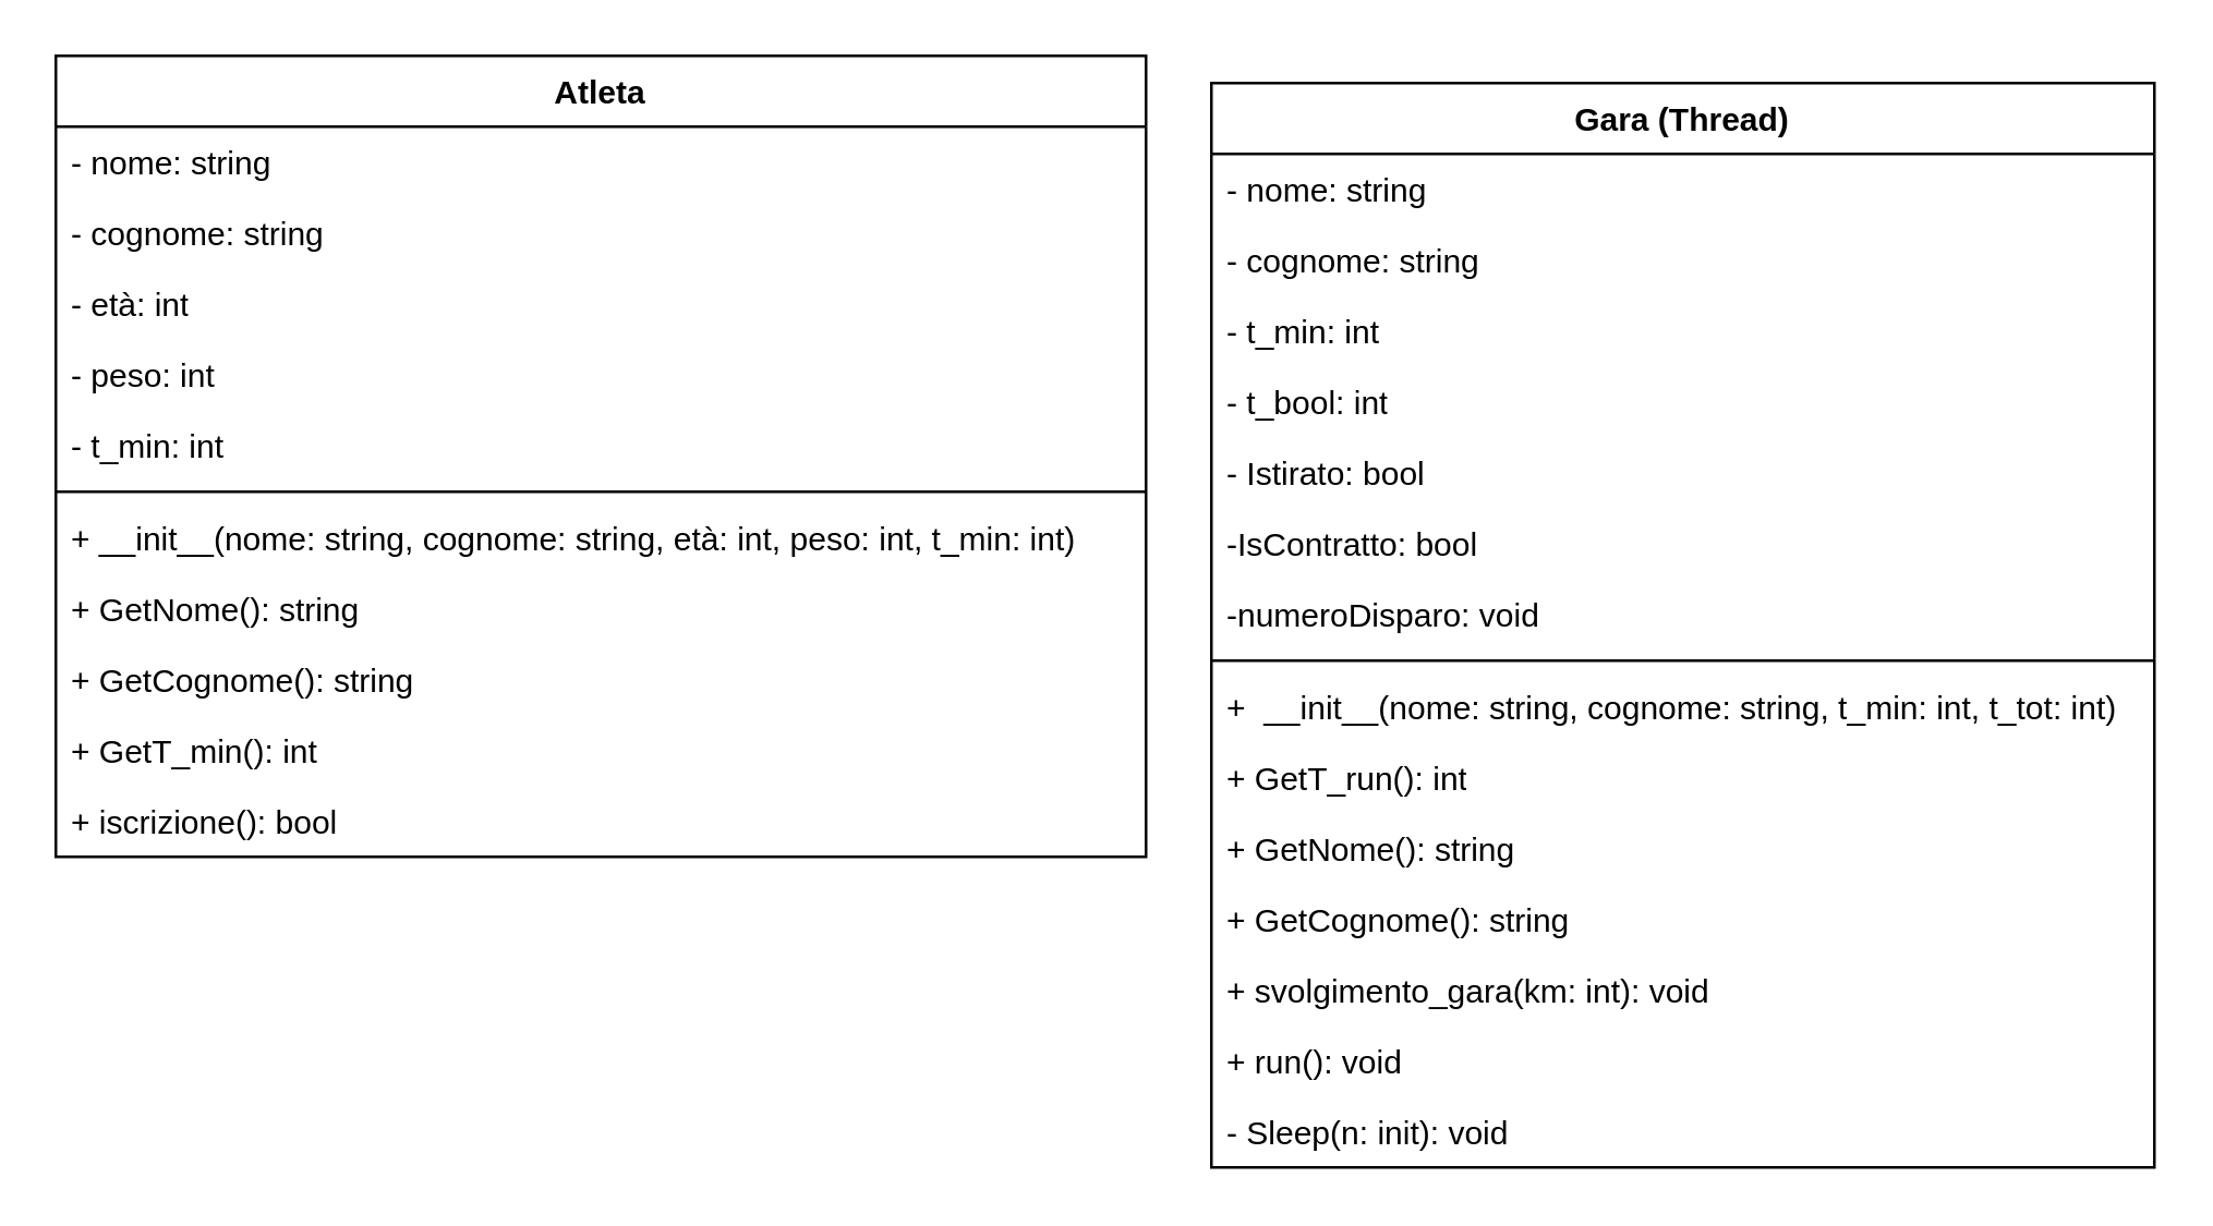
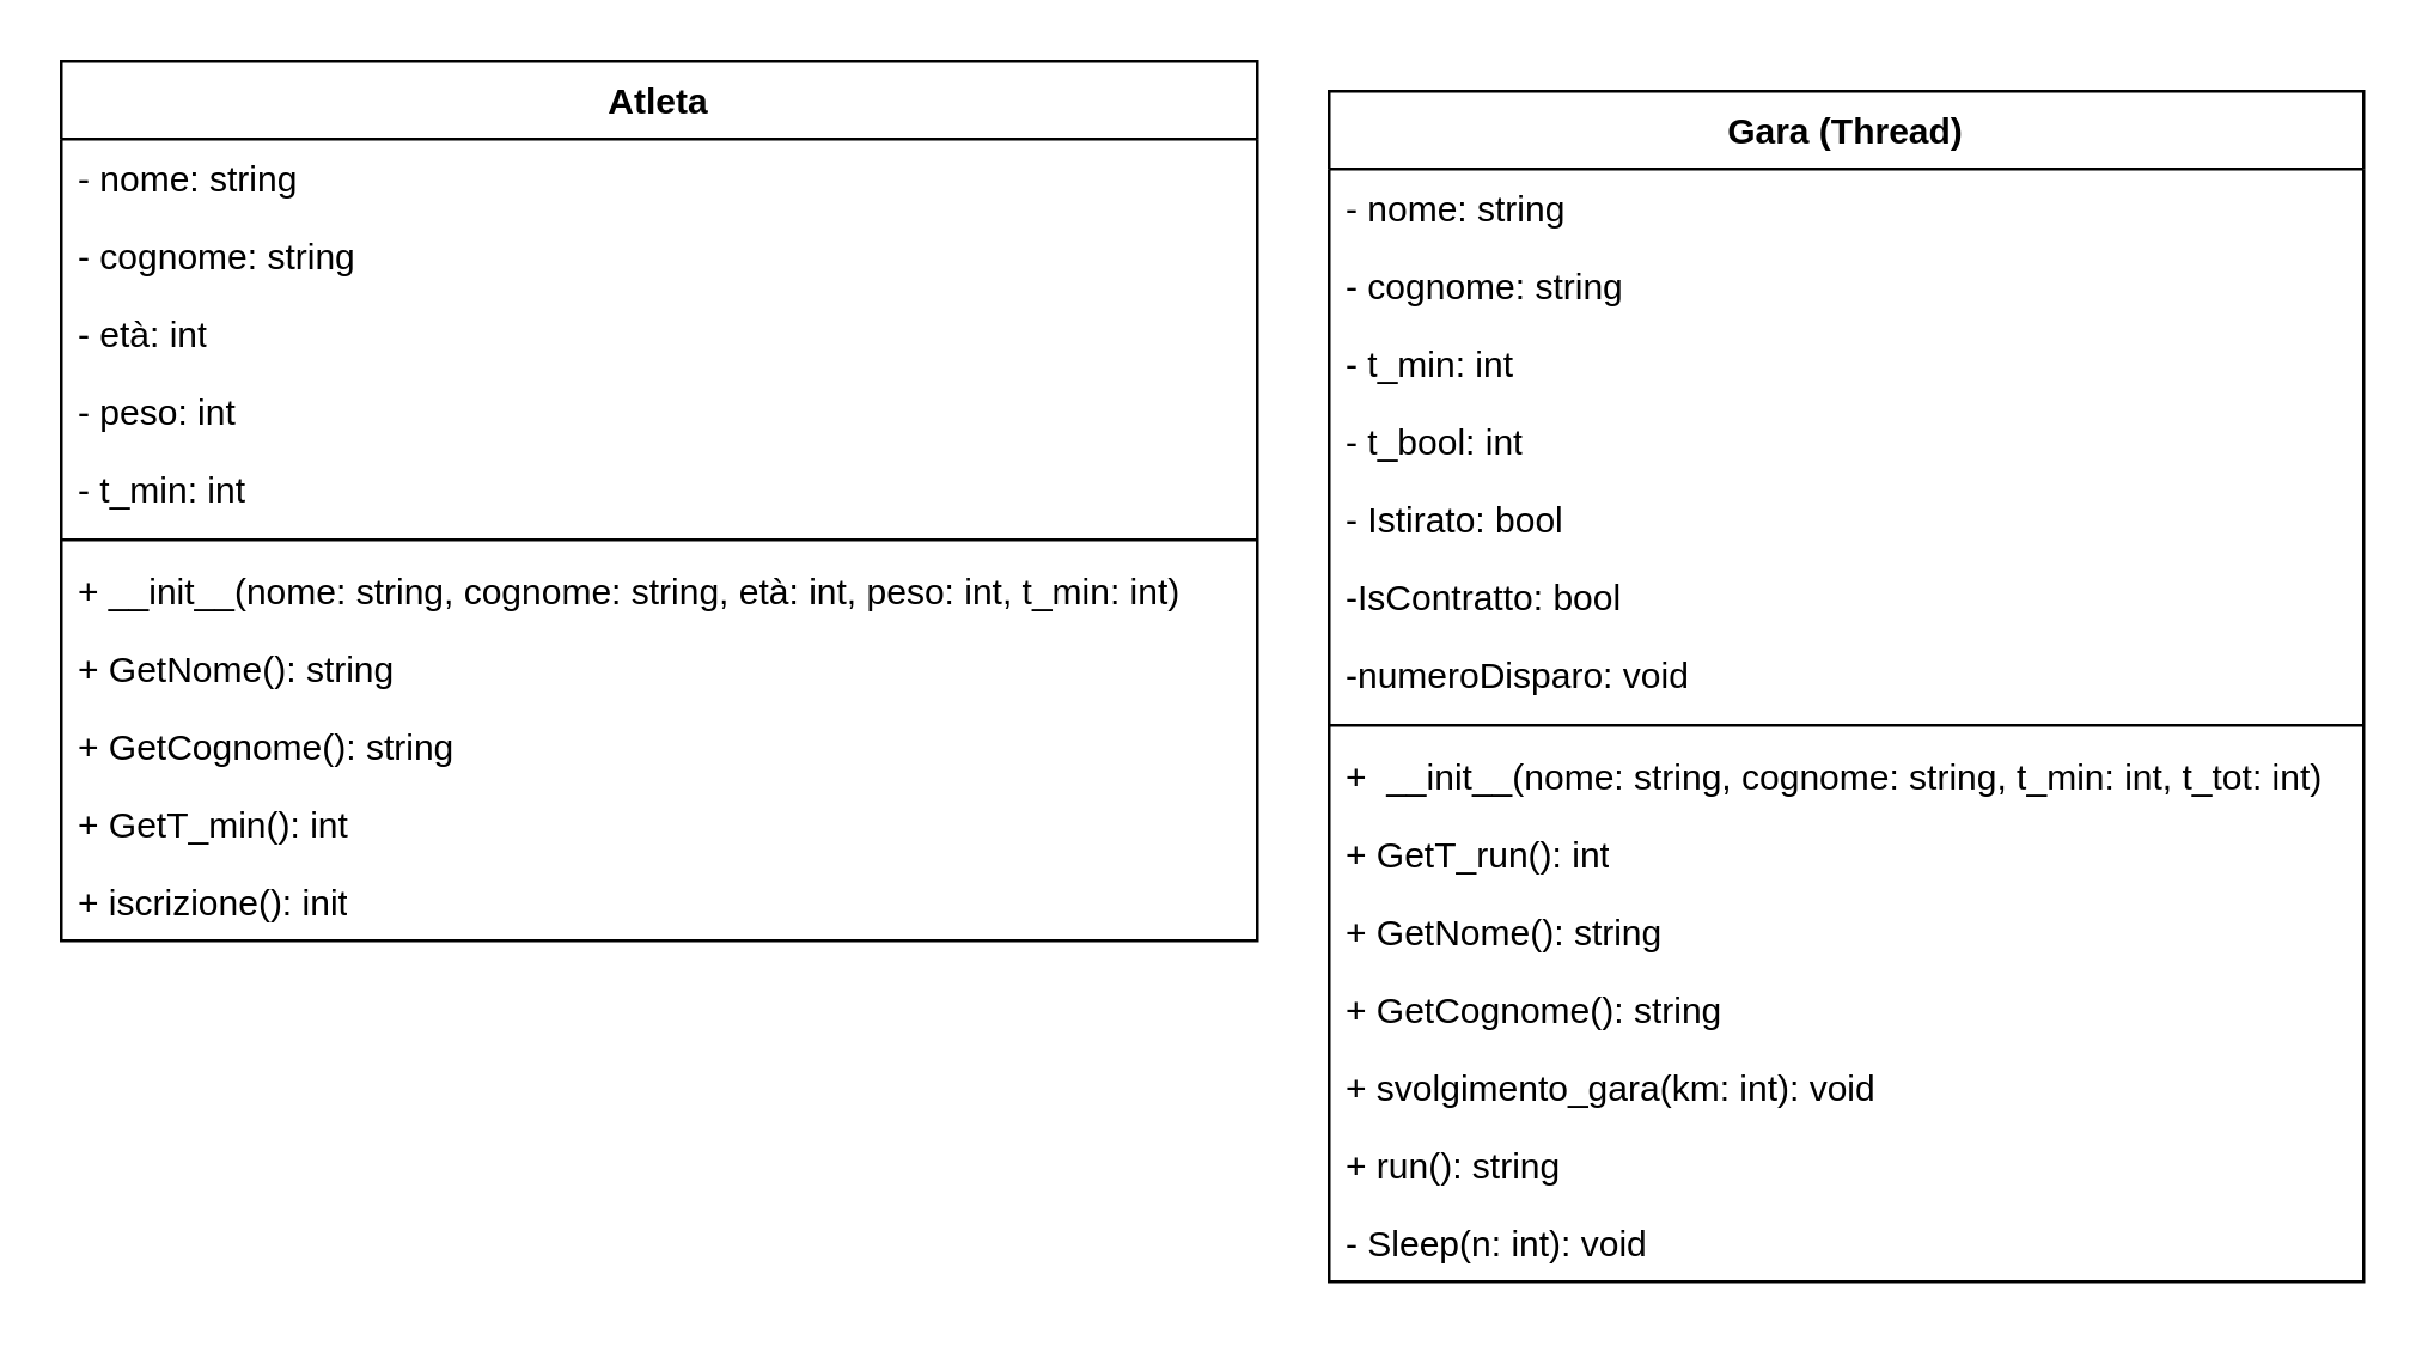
  <mxCell id="0" />
  <mxCell id="1" parent="0" />
  <mxCell id="2" value="Atleta" style="swimlane;fontStyle=1;align=center;verticalAlign=top;childLayout=stackLayout;horizontal=1;startSize=26;horizontalStack=0;resizeParent=1;resizeParentMax=0;resizeLast=0;collapsible=1;marginBottom=0;whiteSpace=wrap;html=1;" parent="1" vertex="1"><mxGeometry x="20" y="20" width="400" height="294" as="geometry" /></mxCell>
  <mxCell id="3" value="- nome: string" style="text;strokeColor=none;fillColor=none;align=left;verticalAlign=top;spacingLeft=4;spacingRight=4;overflow=hidden;rotatable=0;points=[[0,0.5],[1,0.5]];portConstraint=eastwest;whiteSpace=wrap;html=1;" parent="2" vertex="1"><mxGeometry y="26" width="400" height="26" as="geometry" /></mxCell>
  <mxCell id="4" value="- cognome: string" style="text;strokeColor=none;fillColor=none;align=left;verticalAlign=top;spacingLeft=4;spacingRight=4;overflow=hidden;rotatable=0;points=[[0,0.5],[1,0.5]];portConstraint=eastwest;whiteSpace=wrap;html=1;" parent="2" vertex="1"><mxGeometry y="52" width="400" height="26" as="geometry" /></mxCell>
  <mxCell id="5" value="- età: int" style="text;strokeColor=none;fillColor=none;align=left;verticalAlign=top;spacingLeft=4;spacingRight=4;overflow=hidden;rotatable=0;points=[[0,0.5],[1,0.5]];portConstraint=eastwest;whiteSpace=wrap;html=1;" parent="2" vertex="1"><mxGeometry y="78" width="400" height="26" as="geometry" /></mxCell>
  <mxCell id="6" value="- peso: int" style="text;strokeColor=none;fillColor=none;align=left;verticalAlign=top;spacingLeft=4;spacingRight=4;overflow=hidden;rotatable=0;points=[[0,0.5],[1,0.5]];portConstraint=eastwest;whiteSpace=wrap;html=1;" parent="2" vertex="1"><mxGeometry y="104" width="400" height="26" as="geometry" /></mxCell>
  <mxCell id="7" value="- t_min: int" style="text;strokeColor=none;fillColor=none;align=left;verticalAlign=top;spacingLeft=4;spacingRight=4;overflow=hidden;rotatable=0;points=[[0,0.5],[1,0.5]];portConstraint=eastwest;whiteSpace=wrap;html=1;" parent="2" vertex="1"><mxGeometry y="130" width="400" height="26" as="geometry" /></mxCell>
  <mxCell id="8" value="" style="line;strokeWidth=1;fillColor=none;align=left;verticalAlign=middle;spacingTop=-1;spacingLeft=3;spacingRight=3;rotatable=0;labelPosition=right;points=[];portConstraint=eastwest;strokeColor=inherit;" parent="2" vertex="1"><mxGeometry y="156" width="400" height="8" as="geometry" /></mxCell>
  <mxCell id="9" value="+ __init__(nome: string, cognome: string, età: int, peso: int, t_min: int)&amp;nbsp;" style="text;strokeColor=none;fillColor=none;align=left;verticalAlign=top;spacingLeft=4;spacingRight=4;overflow=hidden;rotatable=0;points=[[0,0.5],[1,0.5]];portConstraint=eastwest;whiteSpace=wrap;html=1;" parent="2" vertex="1"><mxGeometry y="164" width="400" height="26" as="geometry" /></mxCell>
  <mxCell id="10" value="+ GetNome(): string" style="text;strokeColor=none;fillColor=none;align=left;verticalAlign=top;spacingLeft=4;spacingRight=4;overflow=hidden;rotatable=0;points=[[0,0.5],[1,0.5]];portConstraint=eastwest;whiteSpace=wrap;html=1;" parent="2" vertex="1"><mxGeometry y="190" width="400" height="26" as="geometry" /></mxCell>
  <mxCell id="11" value="+ GetCognome(): string" style="text;strokeColor=none;fillColor=none;align=left;verticalAlign=top;spacingLeft=4;spacingRight=4;overflow=hidden;rotatable=0;points=[[0,0.5],[1,0.5]];portConstraint=eastwest;whiteSpace=wrap;html=1;" parent="2" vertex="1"><mxGeometry y="216" width="400" height="26" as="geometry" /></mxCell>
  <mxCell id="12" value="+ GetT_min(): int&amp;nbsp;" style="text;strokeColor=none;fillColor=none;align=left;verticalAlign=top;spacingLeft=4;spacingRight=4;overflow=hidden;rotatable=0;points=[[0,0.5],[1,0.5]];portConstraint=eastwest;whiteSpace=wrap;html=1;" parent="2" vertex="1"><mxGeometry y="242" width="400" height="26" as="geometry" /></mxCell>
- <mxCell id="13" value="+ iscrizione(): bool" style="text;strokeColor=none;fillColor=none;align=left;verticalAlign=top;spacingLeft=4;spacingRight=4;overflow=hidden;rotatable=0;points=[[0,0.5],[1,0.5]];portConstraint=eastwest;whiteSpace=wrap;html=1;" parent="2" vertex="1"><mxGeometry y="268" width="400" height="26" as="geometry" /></mxCell>
+ <mxCell id="13" value="+ iscrizione(): init" style="text;strokeColor=none;fillColor=none;align=left;verticalAlign=top;spacingLeft=4;spacingRight=4;overflow=hidden;rotatable=0;points=[[0,0.5],[1,0.5]];portConstraint=eastwest;whiteSpace=wrap;html=1;" parent="2" vertex="1"><mxGeometry y="268" width="400" height="26" as="geometry" /></mxCell>
  <mxCell id="14" value="Gara (Thread)" style="swimlane;fontStyle=1;align=center;verticalAlign=top;childLayout=stackLayout;horizontal=1;startSize=26;horizontalStack=0;resizeParent=1;resizeParentMax=0;resizeLast=0;collapsible=1;marginBottom=0;whiteSpace=wrap;html=1;" parent="1" vertex="1"><mxGeometry x="444" y="30" width="346" height="398" as="geometry" /></mxCell>
  <mxCell id="15" value="- nome: string" style="text;strokeColor=none;fillColor=none;align=left;verticalAlign=top;spacingLeft=4;spacingRight=4;overflow=hidden;rotatable=0;points=[[0,0.5],[1,0.5]];portConstraint=eastwest;whiteSpace=wrap;html=1;" parent="14" vertex="1"><mxGeometry y="26" width="346" height="26" as="geometry" /></mxCell>
  <mxCell id="16" value="- cognome: string" style="text;strokeColor=none;fillColor=none;align=left;verticalAlign=top;spacingLeft=4;spacingRight=4;overflow=hidden;rotatable=0;points=[[0,0.5],[1,0.5]];portConstraint=eastwest;whiteSpace=wrap;html=1;" parent="14" vertex="1"><mxGeometry y="52" width="346" height="26" as="geometry" /></mxCell>
  <mxCell id="17" value="- t_min: int" style="text;strokeColor=none;fillColor=none;align=left;verticalAlign=top;spacingLeft=4;spacingRight=4;overflow=hidden;rotatable=0;points=[[0,0.5],[1,0.5]];portConstraint=eastwest;whiteSpace=wrap;html=1;" parent="14" vertex="1"><mxGeometry y="78" width="346" height="26" as="geometry" /></mxCell>
  <mxCell id="18" value="- t_bool: int" style="text;strokeColor=none;fillColor=none;align=left;verticalAlign=top;spacingLeft=4;spacingRight=4;overflow=hidden;rotatable=0;points=[[0,0.5],[1,0.5]];portConstraint=eastwest;whiteSpace=wrap;html=1;" parent="14" vertex="1"><mxGeometry y="104" width="346" height="26" as="geometry" /></mxCell>
  <mxCell id="19" value="- Istirato: bool" style="text;strokeColor=none;fillColor=none;align=left;verticalAlign=top;spacingLeft=4;spacingRight=4;overflow=hidden;rotatable=0;points=[[0,0.5],[1,0.5]];portConstraint=eastwest;whiteSpace=wrap;html=1;" parent="14" vertex="1"><mxGeometry y="130" width="346" height="26" as="geometry" /></mxCell>
  <mxCell id="20" value="-IsContratto&lt;span style=&quot;background-color: initial;&quot;&gt;: bool&lt;/span&gt;" style="text;strokeColor=none;fillColor=none;align=left;verticalAlign=top;spacingLeft=4;spacingRight=4;overflow=hidden;rotatable=0;points=[[0,0.5],[1,0.5]];portConstraint=eastwest;whiteSpace=wrap;html=1;" parent="14" vertex="1"><mxGeometry y="156" width="346" height="26" as="geometry" /></mxCell>
  <mxCell id="21" value="-numeroDisparo&lt;span style=&quot;background-color: initial;&quot;&gt;: void&lt;/span&gt;" style="text;strokeColor=none;fillColor=none;align=left;verticalAlign=top;spacingLeft=4;spacingRight=4;overflow=hidden;rotatable=0;points=[[0,0.5],[1,0.5]];portConstraint=eastwest;whiteSpace=wrap;html=1;" parent="14" vertex="1"><mxGeometry y="182" width="346" height="26" as="geometry" /></mxCell>
  <mxCell id="22" value="" style="line;strokeWidth=1;fillColor=none;align=left;verticalAlign=middle;spacingTop=-1;spacingLeft=3;spacingRight=3;rotatable=0;labelPosition=right;points=[];portConstraint=eastwest;strokeColor=inherit;" parent="14" vertex="1"><mxGeometry y="208" width="346" height="8" as="geometry" /></mxCell>
  <mxCell id="23" value="+&amp;nbsp; __init__(nome: string, cognome: string, t_min: int, t_tot: int)" style="text;strokeColor=none;fillColor=none;align=left;verticalAlign=top;spacingLeft=4;spacingRight=4;overflow=hidden;rotatable=0;points=[[0,0.5],[1,0.5]];portConstraint=eastwest;whiteSpace=wrap;html=1;" parent="14" vertex="1"><mxGeometry y="216" width="346" height="26" as="geometry" /></mxCell>
  <mxCell id="24" value="+ GetT_run(): int" style="text;strokeColor=none;fillColor=none;align=left;verticalAlign=top;spacingLeft=4;spacingRight=4;overflow=hidden;rotatable=0;points=[[0,0.5],[1,0.5]];portConstraint=eastwest;whiteSpace=wrap;html=1;" parent="14" vertex="1"><mxGeometry y="242" width="346" height="26" as="geometry" /></mxCell>
  <mxCell id="25" value="+ GetNome(): string" style="text;strokeColor=none;fillColor=none;align=left;verticalAlign=top;spacingLeft=4;spacingRight=4;overflow=hidden;rotatable=0;points=[[0,0.5],[1,0.5]];portConstraint=eastwest;whiteSpace=wrap;html=1;" parent="14" vertex="1"><mxGeometry y="268" width="346" height="26" as="geometry" /></mxCell>
  <mxCell id="26" value="+ GetCognome(): string&amp;nbsp;" style="text;strokeColor=none;fillColor=none;align=left;verticalAlign=top;spacingLeft=4;spacingRight=4;overflow=hidden;rotatable=0;points=[[0,0.5],[1,0.5]];portConstraint=eastwest;whiteSpace=wrap;html=1;" parent="14" vertex="1"><mxGeometry y="294" width="346" height="26" as="geometry" /></mxCell>
  <mxCell id="27" value="+ svolgimento_gara(km: int): void" style="text;strokeColor=none;fillColor=none;align=left;verticalAlign=top;spacingLeft=4;spacingRight=4;overflow=hidden;rotatable=0;points=[[0,0.5],[1,0.5]];portConstraint=eastwest;whiteSpace=wrap;html=1;" parent="14" vertex="1"><mxGeometry y="320" width="346" height="26" as="geometry" /></mxCell>
- <mxCell id="28" value="+ run(): void" style="text;strokeColor=none;fillColor=none;align=left;verticalAlign=top;spacingLeft=4;spacingRight=4;overflow=hidden;rotatable=0;points=[[0,0.5],[1,0.5]];portConstraint=eastwest;whiteSpace=wrap;html=1;" parent="14" vertex="1"><mxGeometry y="346" width="346" height="26" as="geometry" /></mxCell>
- <mxCell id="29" value="- Sleep(n: init): void" style="text;strokeColor=none;fillColor=none;align=left;verticalAlign=top;spacingLeft=4;spacingRight=4;overflow=hidden;rotatable=0;points=[[0,0.5],[1,0.5]];portConstraint=eastwest;whiteSpace=wrap;html=1;" parent="14" vertex="1"><mxGeometry y="372" width="346" height="26" as="geometry" /></mxCell>
+ <mxCell id="28" value="+ run(): string" style="text;strokeColor=none;fillColor=none;align=left;verticalAlign=top;spacingLeft=4;spacingRight=4;overflow=hidden;rotatable=0;points=[[0,0.5],[1,0.5]];portConstraint=eastwest;whiteSpace=wrap;html=1;" parent="14" vertex="1"><mxGeometry y="346" width="346" height="26" as="geometry" /></mxCell>
+ <mxCell id="29" value="- Sleep(n: int): void" style="text;strokeColor=none;fillColor=none;align=left;verticalAlign=top;spacingLeft=4;spacingRight=4;overflow=hidden;rotatable=0;points=[[0,0.5],[1,0.5]];portConstraint=eastwest;whiteSpace=wrap;html=1;" parent="14" vertex="1"><mxGeometry y="372" width="346" height="26" as="geometry" /></mxCell>
